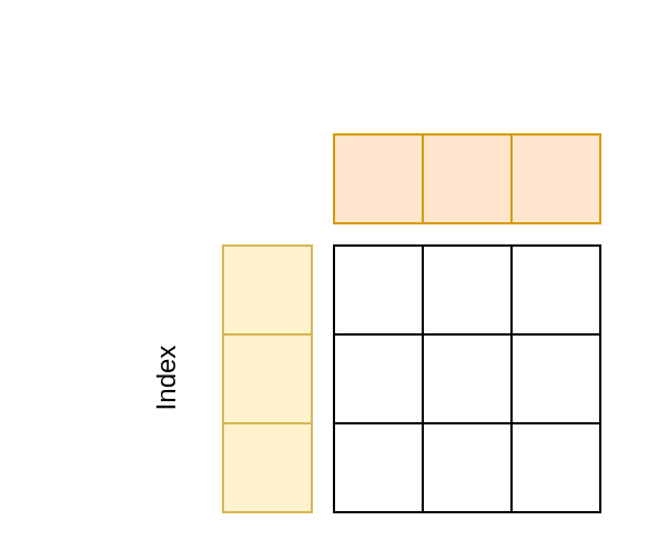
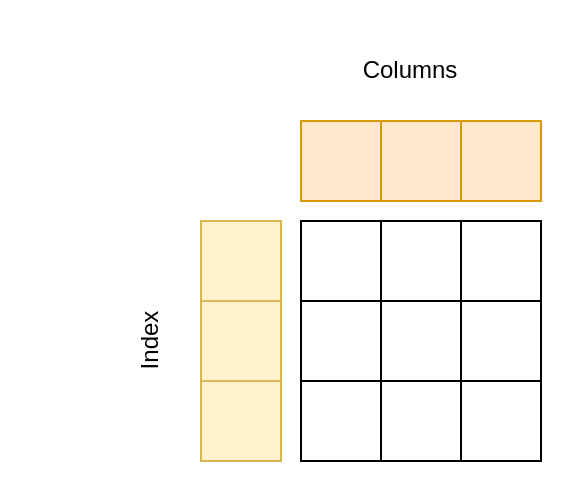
  <mxCell id="0" />
  <mxCell id="1" parent="0" />
  <mxCell id="2" value="" style="rounded=0;whiteSpace=wrap;html=1;strokeColor=default;fillColor=default;" vertex="1" parent="1"><mxGeometry x="150" y="110" width="40" height="40" as="geometry" /></mxCell>
  <mxCell id="3" value="" style="rounded=0;whiteSpace=wrap;html=1;strokeColor=default;fillColor=default;" vertex="1" parent="1"><mxGeometry x="150" y="150" width="40" height="40" as="geometry" /></mxCell>
  <mxCell id="4" value="" style="rounded=0;whiteSpace=wrap;html=1;strokeColor=default;fillColor=default;" vertex="1" parent="1"><mxGeometry x="150" y="190" width="40" height="40" as="geometry" /></mxCell>
  <mxCell id="5" value="" style="rounded=0;whiteSpace=wrap;html=1;strokeColor=default;fillColor=default;" vertex="1" parent="1"><mxGeometry x="190" y="110" width="40" height="40" as="geometry" /></mxCell>
  <mxCell id="6" value="" style="rounded=0;whiteSpace=wrap;html=1;strokeColor=default;fillColor=default;" vertex="1" parent="1"><mxGeometry x="190" y="150" width="40" height="40" as="geometry" /></mxCell>
  <mxCell id="7" value="" style="rounded=0;whiteSpace=wrap;html=1;strokeColor=default;fillColor=default;" vertex="1" parent="1"><mxGeometry x="190" y="190" width="40" height="40" as="geometry" /></mxCell>
  <mxCell id="8" value="" style="rounded=0;whiteSpace=wrap;html=1;strokeColor=default;fillColor=default;" vertex="1" parent="1"><mxGeometry x="230" y="110" width="40" height="40" as="geometry" /></mxCell>
  <mxCell id="9" value="" style="rounded=0;whiteSpace=wrap;html=1;strokeColor=default;fillColor=default;" vertex="1" parent="1"><mxGeometry x="230" y="150" width="40" height="40" as="geometry" /></mxCell>
  <mxCell id="10" value="" style="rounded=0;whiteSpace=wrap;html=1;strokeColor=default;fillColor=default;" vertex="1" parent="1"><mxGeometry x="230" y="190" width="40" height="40" as="geometry" /></mxCell>
  <mxCell id="11" value="" style="rounded=0;whiteSpace=wrap;html=1;strokeColor=#d79b00;fillColor=#ffe6cc;" vertex="1" parent="1"><mxGeometry x="150" y="60" width="40" height="40" as="geometry" /></mxCell>
  <mxCell id="12" value="" style="rounded=0;whiteSpace=wrap;html=1;strokeColor=#d79b00;fillColor=#ffe6cc;" vertex="1" parent="1"><mxGeometry x="190" y="60" width="40" height="40" as="geometry" /></mxCell>
  <mxCell id="13" value="" style="rounded=0;whiteSpace=wrap;html=1;strokeColor=#d79b00;fillColor=#ffe6cc;" vertex="1" parent="1"><mxGeometry x="230" y="60" width="40" height="40" as="geometry" /></mxCell>
  <mxCell id="14" value="" style="rounded=0;whiteSpace=wrap;html=1;strokeColor=#d6b656;fillColor=#fff2cc;" vertex="1" parent="1"><mxGeometry x="100" y="110" width="40" height="40" as="geometry" /></mxCell>
  <mxCell id="15" value="" style="rounded=0;whiteSpace=wrap;html=1;strokeColor=#d6b656;fillColor=#fff2cc;" vertex="1" parent="1"><mxGeometry x="100" y="150" width="40" height="40" as="geometry" /></mxCell>
  <mxCell id="16" value="" style="rounded=0;whiteSpace=wrap;html=1;strokeColor=#d6b656;fillColor=#fff2cc;" vertex="1" parent="1"><mxGeometry x="100" y="190" width="40" height="40" as="geometry" /></mxCell>
+ <mxCell id="17" value="Columns" style="text;html=1;strokeColor=none;fillColor=none;align=center;verticalAlign=middle;whiteSpace=wrap;rounded=0;" vertex="1" parent="1"><mxGeometry x="150" y="20" width="110" height="30" as="geometry" /></mxCell>
  <mxCell id="18" value="Index" style="text;html=1;strokeColor=none;fillColor=none;align=center;verticalAlign=middle;whiteSpace=wrap;rounded=0;rotation=-90;" vertex="1" parent="1"><mxGeometry x="20" y="155" width="110" height="30" as="geometry" /></mxCell>
